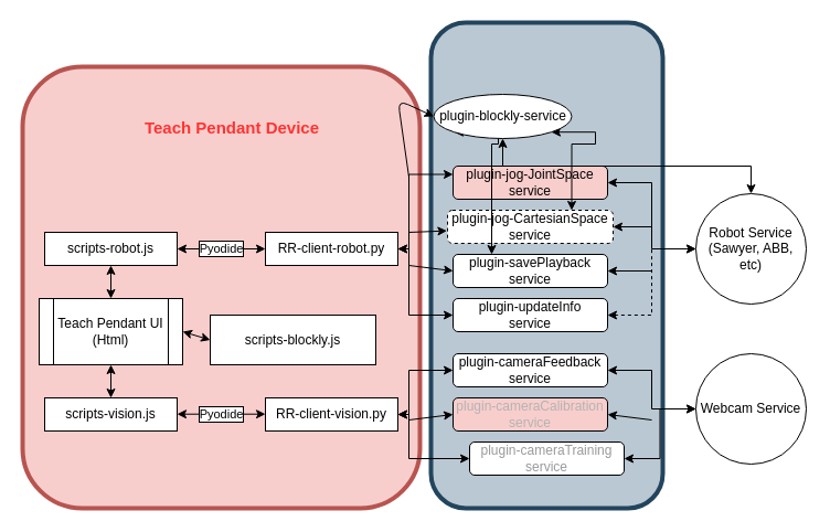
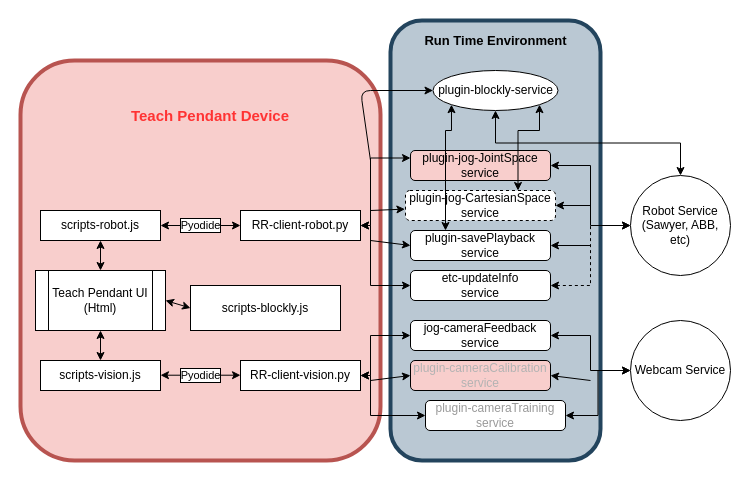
  <mxCell id="0" />
  <mxCell id="1" parent="0" />
  <mxCell id="2" value="" style="rounded=1;whiteSpace=wrap;html=1;fillColor=#f8cecc;strokeColor=#b85450;shadow=0;glass=0;strokeWidth=4;" parent="1" vertex="1"><mxGeometry x="20" y="60" width="360" height="400" as="geometry" /></mxCell>
  <mxCell id="3" value="" style="rounded=1;whiteSpace=wrap;html=1;shadow=0;glass=0;strokeWidth=4;fillColor=#bac8d3;strokeColor=#23445d;" parent="1" vertex="1"><mxGeometry x="390" y="20" width="210" height="440" as="geometry" /></mxCell>
  <mxCell id="4" value="Pyodide" style="edgeStyle=orthogonalEdgeStyle;rounded=0;orthogonalLoop=1;jettySize=auto;html=1;exitX=1;exitY=0.5;exitDx=0;exitDy=0;entryX=0;entryY=0.5;entryDx=0;entryDy=0;labelBorderColor=#000000;startArrow=classic;startFill=1;" parent="1" source="6" target="12" edge="1"><mxGeometry relative="1" as="geometry" /></mxCell>
  <mxCell id="5" style="edgeStyle=orthogonalEdgeStyle;rounded=0;orthogonalLoop=1;jettySize=auto;html=1;exitX=0.5;exitY=1;exitDx=0;exitDy=0;entryX=0.5;entryY=0;entryDx=0;entryDy=0;startArrow=classic;startFill=1;" parent="1" source="6" target="8" edge="1"><mxGeometry relative="1" as="geometry" /></mxCell>
  <mxCell id="6" value="scripts-robot.js" style="rounded=0;whiteSpace=wrap;html=1;" parent="1" vertex="1"><mxGeometry x="40" y="210" width="120" height="30" as="geometry" /></mxCell>
  <mxCell id="7" style="edgeStyle=orthogonalEdgeStyle;rounded=0;orthogonalLoop=1;jettySize=auto;html=1;exitX=0.5;exitY=1;exitDx=0;exitDy=0;entryX=0.5;entryY=0;entryDx=0;entryDy=0;startArrow=classic;startFill=1;" parent="1" source="8" target="9" edge="1"><mxGeometry relative="1" as="geometry" /></mxCell>
  <mxCell id="8" value="Teach Pendant UI&lt;br&gt;(Html)" style="shape=process;whiteSpace=wrap;html=1;backgroundOutline=1;" parent="1" vertex="1"><mxGeometry x="35" y="270" width="130" height="60" as="geometry" /></mxCell>
  <mxCell id="9" value="scripts-vision.js" style="rounded=0;whiteSpace=wrap;html=1;" parent="1" vertex="1"><mxGeometry x="40" y="360" width="120" height="30" as="geometry" /></mxCell>
  <mxCell id="10" style="edgeStyle=orthogonalEdgeStyle;rounded=0;orthogonalLoop=1;jettySize=auto;html=1;exitX=0.5;exitY=1;exitDx=0;exitDy=0;" parent="1" source="6" target="6" edge="1"><mxGeometry relative="1" as="geometry" /></mxCell>
  <mxCell id="11" style="edgeStyle=orthogonalEdgeStyle;rounded=0;orthogonalLoop=1;jettySize=auto;html=1;exitX=0.5;exitY=1;exitDx=0;exitDy=0;" parent="1" source="9" target="9" edge="1"><mxGeometry relative="1" as="geometry" /></mxCell>
  <mxCell id="12" value="RR-client-robot.py" style="rounded=0;whiteSpace=wrap;html=1;" parent="1" vertex="1"><mxGeometry x="240" y="210" width="120" height="30" as="geometry" /></mxCell>
  <mxCell id="13" value="RR-client-vision.py" style="rounded=0;whiteSpace=wrap;html=1;" parent="1" vertex="1"><mxGeometry x="240" y="360" width="120" height="30" as="geometry" /></mxCell>
  <mxCell id="14" value="Pyodide" style="edgeStyle=orthogonalEdgeStyle;rounded=0;orthogonalLoop=1;jettySize=auto;html=1;exitX=1;exitY=0.5;exitDx=0;exitDy=0;entryX=0;entryY=0.5;entryDx=0;entryDy=0;labelBorderColor=#000000;startArrow=classic;startFill=1;" parent="1" edge="1"><mxGeometry relative="1" as="geometry"><mxPoint x="160" y="374.71" as="sourcePoint" /><mxPoint x="240" y="374.71" as="targetPoint" /><mxPoint as="offset" /></mxGeometry></mxCell>
  <mxCell id="15" style="edgeStyle=orthogonalEdgeStyle;rounded=0;orthogonalLoop=1;jettySize=auto;html=1;exitX=0;exitY=0.25;exitDx=0;exitDy=0;entryX=1;entryY=0.5;entryDx=0;entryDy=0;startArrow=classic;startFill=1;" parent="1" source="16" target="12" edge="1"><mxGeometry relative="1" as="geometry"><Array as="points"><mxPoint x="370" y="158" /><mxPoint x="370" y="225" /></Array></mxGeometry></mxCell>
  <mxCell id="16" value="plugin-jog-JointSpace service" style="rounded=1;whiteSpace=wrap;html=1;fillColor=#f8cecc;" parent="1" vertex="1"><mxGeometry x="410" y="150" width="140" height="30" as="geometry" /></mxCell>
  <mxCell id="17" value="plugin-jog-CartesianSpace service" style="rounded=1;whiteSpace=wrap;html=1;dashed=1;" parent="1" vertex="1"><mxGeometry x="405" y="190" width="150" height="30" as="geometry" /></mxCell>
  <mxCell id="18" value="plugin-savePlayback service" style="rounded=1;whiteSpace=wrap;html=1;" parent="1" vertex="1"><mxGeometry x="410" y="230" width="140" height="30" as="geometry" /></mxCell>
  <mxCell id="19" style="edgeStyle=orthogonalEdgeStyle;rounded=0;orthogonalLoop=1;jettySize=auto;html=1;exitX=0;exitY=0.5;exitDx=0;exitDy=0;entryX=1;entryY=0.5;entryDx=0;entryDy=0;startArrow=classic;startFill=1;" parent="1" source="20" target="13" edge="1"><mxGeometry relative="1" as="geometry"><Array as="points"><mxPoint x="370" y="335" /><mxPoint x="370" y="375" /></Array></mxGeometry></mxCell>
- <mxCell id="20" value="plugin-cameraFeedback&lt;br&gt;service" style="rounded=1;whiteSpace=wrap;html=1;" parent="1" vertex="1"><mxGeometry x="410" y="320" width="140" height="30" as="geometry" /></mxCell>
+ <mxCell id="20" value="jog-cameraFeedback&lt;br&gt;service" style="rounded=1;whiteSpace=wrap;html=1;" parent="1" vertex="1"><mxGeometry x="410" y="320" width="140" height="30" as="geometry" /></mxCell>
  <mxCell id="21" value="&lt;font color=&quot;#b3b3b3&quot;&gt;plugin-cameraCalibration&lt;br&gt;service&lt;/font&gt;" style="rounded=1;whiteSpace=wrap;html=1;fillColor=#f8cecc;" parent="1" vertex="1"><mxGeometry x="410" y="360" width="140" height="30" as="geometry" /></mxCell>
  <mxCell id="22" style="edgeStyle=orthogonalEdgeStyle;rounded=0;orthogonalLoop=1;jettySize=auto;html=1;exitX=0;exitY=0.5;exitDx=0;exitDy=0;entryX=1;entryY=0.5;entryDx=0;entryDy=0;startArrow=classic;startFill=1;" parent="1" source="24" target="13" edge="1"><mxGeometry relative="1" as="geometry"><Array as="points"><mxPoint x="370" y="415" /><mxPoint x="370" y="375" /></Array></mxGeometry></mxCell>
  <mxCell id="23" style="edgeStyle=orthogonalEdgeStyle;rounded=0;orthogonalLoop=1;jettySize=auto;html=1;exitX=1;exitY=0.5;exitDx=0;exitDy=0;entryX=0;entryY=0.5;entryDx=0;entryDy=0;startArrow=classic;startFill=1;" parent="1" source="24" target="31" edge="1"><mxGeometry relative="1" as="geometry" /></mxCell>
  <mxCell id="24" value="&lt;font color=&quot;#999999&quot;&gt;plugin-cameraTraining&lt;br&gt;service&lt;/font&gt;" style="rounded=1;whiteSpace=wrap;html=1;" parent="1" vertex="1"><mxGeometry x="425" y="400" width="140" height="30" as="geometry" /></mxCell>
  <mxCell id="25" style="edgeStyle=orthogonalEdgeStyle;rounded=0;orthogonalLoop=1;jettySize=auto;html=1;exitX=0;exitY=0.5;exitDx=0;exitDy=0;entryX=1;entryY=0.5;entryDx=0;entryDy=0;startArrow=classic;startFill=1;" parent="1" source="26" target="16" edge="1"><mxGeometry relative="1" as="geometry" /></mxCell>
  <mxCell id="26" value="Robot Service&lt;br&gt;(Sawyer, ABB, etc)" style="ellipse;whiteSpace=wrap;html=1;aspect=fixed;" parent="1" vertex="1"><mxGeometry x="630" y="175" width="100" height="100" as="geometry" /></mxCell>
  <mxCell id="27" style="edgeStyle=orthogonalEdgeStyle;rounded=0;orthogonalLoop=1;jettySize=auto;html=1;exitX=0;exitY=0.5;exitDx=0;exitDy=0;entryX=1;entryY=0.5;entryDx=0;entryDy=0;startArrow=classic;startFill=1;" parent="1" source="29" target="12" edge="1"><mxGeometry relative="1" as="geometry"><Array as="points"><mxPoint x="370" y="285" /><mxPoint x="370" y="225" /></Array></mxGeometry></mxCell>
  <mxCell id="28" style="edgeStyle=orthogonalEdgeStyle;rounded=0;orthogonalLoop=1;jettySize=auto;html=1;exitX=1;exitY=0.5;exitDx=0;exitDy=0;entryX=0;entryY=0.5;entryDx=0;entryDy=0;startArrow=classic;startFill=1;dashed=1;" parent="1" source="29" target="26" edge="1"><mxGeometry relative="1" as="geometry" /></mxCell>
- <mxCell id="29" value="plugin-updateInfo&lt;br&gt;service" style="rounded=1;whiteSpace=wrap;html=1;" parent="1" vertex="1"><mxGeometry x="410" y="270" width="140" height="30" as="geometry" /></mxCell>
+ <mxCell id="29" value="etc-updateInfo&lt;br&gt;service" style="rounded=1;whiteSpace=wrap;html=1;" parent="1" vertex="1"><mxGeometry x="410" y="270" width="140" height="30" as="geometry" /></mxCell>
  <mxCell id="30" style="edgeStyle=orthogonalEdgeStyle;rounded=0;orthogonalLoop=1;jettySize=auto;html=1;exitX=0;exitY=0.5;exitDx=0;exitDy=0;entryX=1;entryY=0.5;entryDx=0;entryDy=0;startArrow=classic;startFill=1;" parent="1" source="31" target="20" edge="1"><mxGeometry relative="1" as="geometry" /></mxCell>
  <mxCell id="31" value="Webcam Service" style="ellipse;whiteSpace=wrap;html=1;aspect=fixed;" parent="1" vertex="1"><mxGeometry x="630" y="320" width="100" height="100" as="geometry" /></mxCell>
  <mxCell id="32" value="" style="endArrow=classic;html=1;entryX=-0.004;entryY=0.621;entryDx=0;entryDy=0;entryPerimeter=0;" parent="1" target="17" edge="1"><mxGeometry width="50" height="50" relative="1" as="geometry"><mxPoint x="370" y="210" as="sourcePoint" /><mxPoint x="450" y="220" as="targetPoint" /></mxGeometry></mxCell>
  <mxCell id="33" value="" style="endArrow=classic;html=1;entryX=0;entryY=0.5;entryDx=0;entryDy=0;" parent="1" target="18" edge="1"><mxGeometry width="50" height="50" relative="1" as="geometry"><mxPoint x="370" y="240" as="sourcePoint" /><mxPoint x="450" y="220" as="targetPoint" /></mxGeometry></mxCell>
  <mxCell id="34" value="" style="endArrow=classic;html=1;entryX=0;entryY=0.5;entryDx=0;entryDy=0;" parent="1" target="21" edge="1"><mxGeometry width="50" height="50" relative="1" as="geometry"><mxPoint x="370" y="380" as="sourcePoint" /><mxPoint x="450" y="240" as="targetPoint" /></mxGeometry></mxCell>
  <mxCell id="35" value="" style="endArrow=classic;html=1;entryX=1;entryY=0.5;entryDx=0;entryDy=0;" parent="1" target="18" edge="1"><mxGeometry width="50" height="50" relative="1" as="geometry"><mxPoint x="590" y="245" as="sourcePoint" /><mxPoint x="550" y="240" as="targetPoint" /></mxGeometry></mxCell>
  <mxCell id="36" value="" style="endArrow=classic;html=1;entryX=1;entryY=0.5;entryDx=0;entryDy=0;" parent="1" target="17" edge="1"><mxGeometry width="50" height="50" relative="1" as="geometry"><mxPoint x="590" y="205" as="sourcePoint" /><mxPoint x="560" y="200" as="targetPoint" /></mxGeometry></mxCell>
  <mxCell id="37" value="" style="endArrow=classic;html=1;entryX=1;entryY=0.5;entryDx=0;entryDy=0;" parent="1" target="21" edge="1"><mxGeometry width="50" height="50" relative="1" as="geometry"><mxPoint x="590" y="380" as="sourcePoint" /><mxPoint x="560" y="200" as="targetPoint" /></mxGeometry></mxCell>
  <mxCell id="38" value="&lt;b&gt;&lt;font style=&quot;font-size: 15px&quot; color=&quot;#ff3333&quot;&gt;Teach Pendant Device&lt;/font&gt;&lt;/b&gt;" style="text;html=1;strokeColor=none;fillColor=none;align=center;verticalAlign=middle;whiteSpace=wrap;rounded=0;shadow=0;glass=0;" parent="1" vertex="1"><mxGeometry x="125" y="105" width="170" height="20" as="geometry" /></mxCell>
+ <mxCell id="39" value="&lt;b&gt;&lt;font style=&quot;font-size: 13px&quot;&gt;Run Time Environment&lt;/font&gt;&lt;/b&gt;" style="text;html=1;strokeColor=none;fillColor=none;align=center;verticalAlign=middle;whiteSpace=wrap;rounded=0;shadow=0;glass=0;" parent="1" vertex="1"><mxGeometry x="422.5" y="30" width="145" height="20" as="geometry" /></mxCell>
  <mxCell id="40" style="edgeStyle=orthogonalEdgeStyle;rounded=0;orthogonalLoop=1;jettySize=auto;html=1;exitX=0.5;exitY=1;exitDx=0;exitDy=0;startArrow=classic;startFill=1;" edge="1" parent="1" source="43" target="26"><mxGeometry relative="1" as="geometry" /></mxCell>
  <mxCell id="41" style="edgeStyle=orthogonalEdgeStyle;rounded=0;orthogonalLoop=1;jettySize=auto;html=1;exitX=1;exitY=1;exitDx=0;exitDy=0;entryX=0.75;entryY=0;entryDx=0;entryDy=0;startArrow=classic;startFill=1;" edge="1" parent="1" source="43" target="17"><mxGeometry relative="1" as="geometry"><Array as="points"><mxPoint x="539" y="130" /><mxPoint x="518" y="130" /></Array></mxGeometry></mxCell>
  <mxCell id="42" style="edgeStyle=orthogonalEdgeStyle;rounded=0;orthogonalLoop=1;jettySize=auto;html=1;exitX=0;exitY=1;exitDx=0;exitDy=0;entryX=0.25;entryY=0;entryDx=0;entryDy=0;startArrow=classic;startFill=1;" edge="1" parent="1" source="43" target="18"><mxGeometry relative="1" as="geometry"><Array as="points"><mxPoint x="451" y="130" /><mxPoint x="445" y="130" /></Array></mxGeometry></mxCell>
- <mxCell id="43" value="plugin-blockly-service" style="ellipse;whiteSpace=wrap;html=1;" vertex="1" parent="1"><mxGeometry x="392.5" y="85" width="125" height="40" as="geometry" /></mxCell>
+ <mxCell id="43" value="plugin-blockly-service" style="ellipse;whiteSpace=wrap;html=1;" vertex="1" parent="1"><mxGeometry x="432.5" y="70" width="125" height="40" as="geometry" /></mxCell>
  <mxCell id="44" value="scripts-blockly.js" style="rounded=0;whiteSpace=wrap;html=1;" vertex="1" parent="1"><mxGeometry x="190" y="285" width="150" height="45" as="geometry" /></mxCell>
  <mxCell id="45" value="" style="endArrow=classic;html=1;entryX=0;entryY=0.5;entryDx=0;entryDy=0;" edge="1" parent="1" target="43"><mxGeometry width="50" height="50" relative="1" as="geometry"><mxPoint x="370" y="160" as="sourcePoint" /><mxPoint x="380" y="220" as="targetPoint" /><Array as="points"><mxPoint x="360" y="90" /></Array></mxGeometry></mxCell>
  <mxCell id="46" value="" style="endArrow=classic;startArrow=classic;html=1;exitX=1;exitY=0.5;exitDx=0;exitDy=0;entryX=0;entryY=0.5;entryDx=0;entryDy=0;" edge="1" parent="1" source="8" target="44"><mxGeometry width="50" height="50" relative="1" as="geometry"><mxPoint x="330" y="270" as="sourcePoint" /><mxPoint x="380" y="220" as="targetPoint" /></mxGeometry></mxCell>
